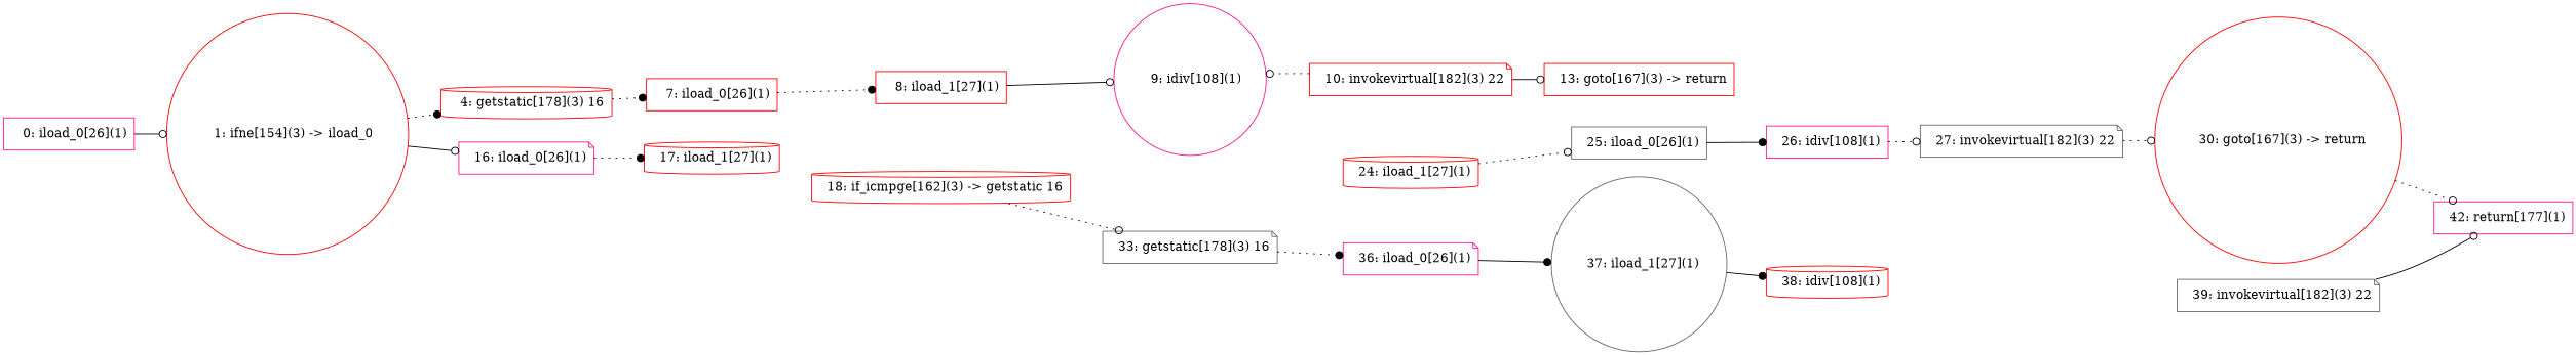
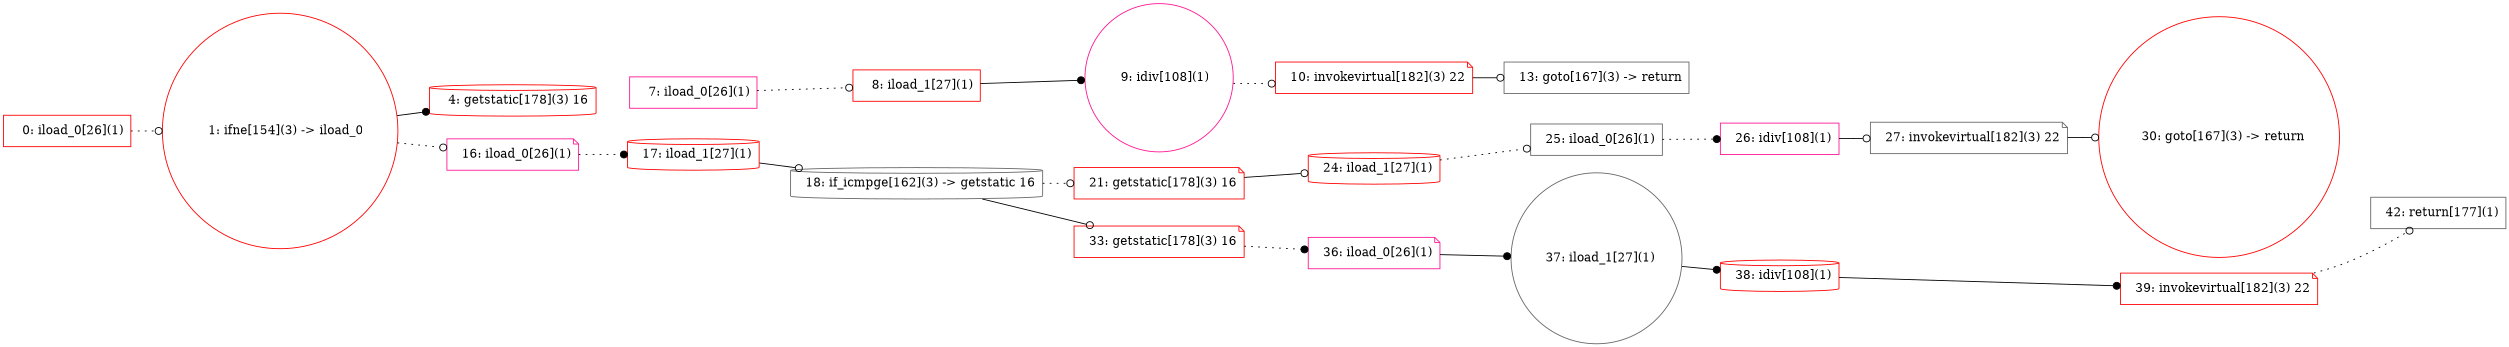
  digraph {
    rankdir=LR
    node [color=red shape=note]
    edge [arrowhead=odot style=solid]
+   n1 [label="  21: getstatic[178](3) 16"]
    n2 [label="  24: iload_1[27](1)" shape=cylinder]
    n3 [color=gray40 label="  25: iload_0[26](1)" shape=box]
    n4 [color=deeppink label="  26: idiv[108](1)" shape=box]
    n5 [label="  30: goto[167](3) -> return" shape=circle]
-   n6 [color=deeppink label="  42: return[177](1)" shape=box]
+   n6 [color=gray40 label="  42: return[177](1)" shape=box]
    n7 [color=gray40 label="  27: invokevirtual[182](3) 22"]
    n8 [color=gray40 label="  37: iload_1[27](1)" shape=circle]
    n9 [label="  38: idiv[108](1)" shape=cylinder]
-   n10 [color=gray40 label="  39: invokevirtual[182](3) 22"]
+   n10 [label="  39: invokevirtual[182](3) 22"]
    n11 [color=deeppink label="   9: idiv[108](1)" shape=circle]
    n12 [label="  10: invokevirtual[182](3) 22"]
-   n13 [label="  13: goto[167](3) -> return" shape=box]
-   n14 [color=gray40 label="  33: getstatic[178](3) 16"]
+   n13 [color=gray40 label="  13: goto[167](3) -> return" shape=box]
+   n14 [label="  33: getstatic[178](3) 16"]
    n15 [color=deeppink label="  36: iload_0[26](1)"]
-   n16 [label="  18: if_icmpge[162](3) -> getstatic 16" shape=cylinder]
+   n16 [color=gray40 label="  18: if_icmpge[162](3) -> getstatic 16" shape=cylinder]
    n17 [label="   8: iload_1[27](1)" shape=box]
    n18 [label="  17: iload_1[27](1)" shape=cylinder]
    n19 [label="   1: ifne[154](3) -> iload_0" shape=circle]
    n20 [label="   4: getstatic[178](3) 16" shape=cylinder]
    n21 [color=deeppink label="  16: iload_0[26](1)"]
-   n22 [label="   7: iload_0[26](1)" shape=box]
-   n23 [color=deeppink label="   0: iload_0[26](1)" shape=box]
+   n22 [color=deeppink label="   7: iload_0[26](1)" shape=box]
+   n23 [label="   0: iload_0[26](1)" shape=box]
+   n1 -> n2
    n2 -> n3 [style=dotted]
-   n3 -> n4 [arrowhead=dot]
-   n4 -> n7 [style=dotted]
-   n5 -> n6 [style=dotted]
-   n7 -> n5 [style=dotted]
+   n3 -> n4 [arrowhead=dot style=dotted]
+   n4 -> n7
+   n7 -> n5
    n8 -> n9 [arrowhead=dot]
-   n10 -> n6
-   n12 -> n11 [style=dotted]
+   n9 -> n10 [arrowhead=dot]
+   n10 -> n6 [style=dotted]
+   n11 -> n12 [style=dotted]
    n12 -> n13
    n14 -> n15 [arrowhead=dot style=dotted]
    n15 -> n8 [arrowhead=dot]
-   n16 -> n14 [style=dotted]
-   n17 -> n11
-   n19 -> n20 [arrowhead=dot style=dotted]
-   n19 -> n21
-   n20 -> n22 [arrowhead=dot style=dotted]
+   n16 -> n1 [style=dotted]
+   n16 -> n14
+   n17 -> n11 [arrowhead=dot]
+   n18 -> n16
+   n19 -> n20 [arrowhead=dot]
+   n19 -> n21 [style=dotted]
    n21 -> n18 [arrowhead=dot style=dotted]
-   n22 -> n17 [arrowhead=dot style=dotted]
-   n23 -> n19
+   n22 -> n17 [style=dotted]
+   n23 -> n19 [style=dotted]
  }
